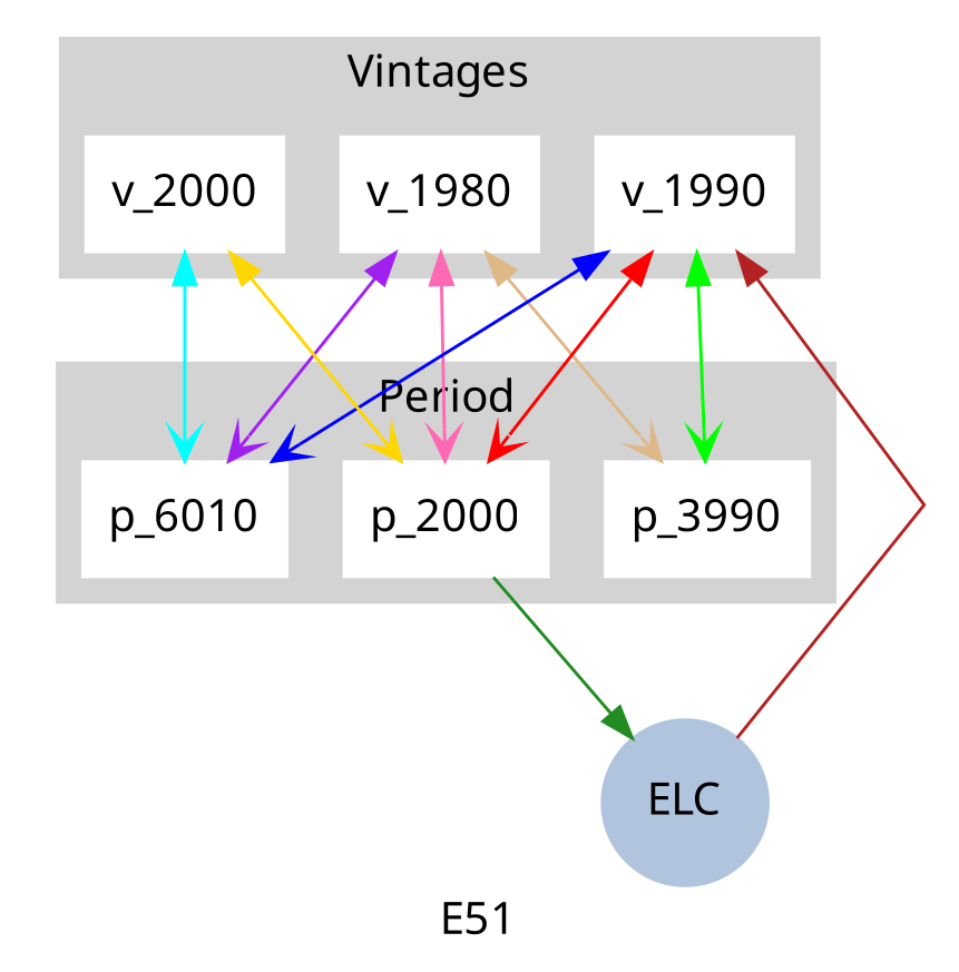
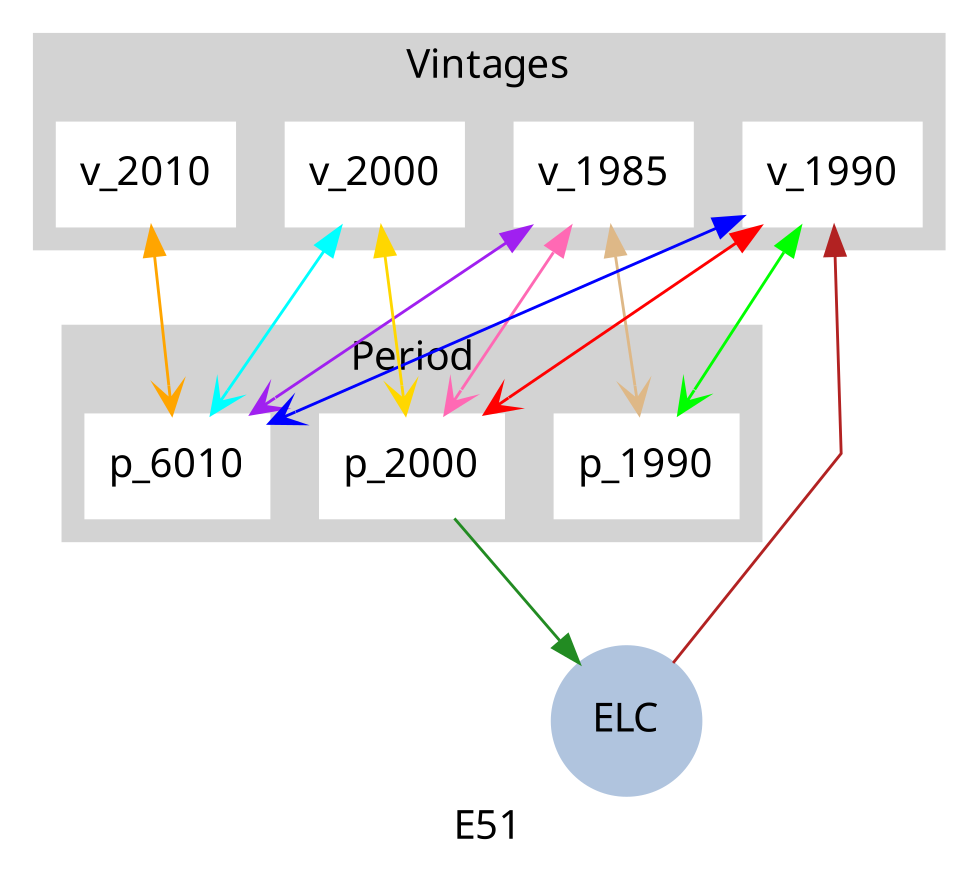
  strict digraph {
    color=black
    compound=True
    concentrate=True
    fontname="Noto Sans"
    label=E51
    rankdir=TB
    splines=False
    node [color=white fontname="Noto Sans" shape=box style=filled]
    edge [arrowhead=vee decorate=True dir=both fontname="Noto Sans" fontsize=8 labelfloat=false labelfontcolor=lightgreen weight=0.5]
-   v_1980
+   v_1980 [label=v_1985]
    v_1990
    v_2000
-   p_1990 [label=p_3990]
+   v_2010
+   p_1990
    p_2000
    n7 [label=p_6010]
    ELC [color=lightsteelblue shape=circle]
    subgraph cluster_1 {
      color=lightgrey
      label=Vintages
      style=filled
      v_1980
      v_1990
      v_2000
+     v_2010
    }
    subgraph cluster_2 {
      color=lightgrey
      label=Period
      style=filled
      p_1990
      p_2000
      n7
    }
    subgraph sub_3 {
      ELC
    }
    subgraph sub_4 {
      v_2000
      p_2000
      ELC
    }
    subgraph sub_5 {
      v_1980
      v_1990
      v_2000
+     v_2010
      p_1990
      p_2000
      n7
    }
    v_1980 -> p_1990 [color=burlywood label="   "]
    v_1980 -> p_2000 [color=hotpink label="   "]
    v_1980 -> n7 [color=purple label="   "]
    v_1990 -> p_1990 [color=green label="   "]
    v_1990 -> p_2000 [color=red label="   "]
    v_1990 -> n7 [color=blue label="   "]
    v_2000 -> p_2000 [color=gold label="   "]
    v_2000 -> n7 [color=cyan label="   "]
+   v_2010 -> n7 [color=orange label="   "]
    p_2000 -> ELC [arrowhead=normal color=forestgreen dir=forward label="   "]
    ELC -> v_1990 [arrowhead=normal color=firebrick dir=forward label="   "]
  }
